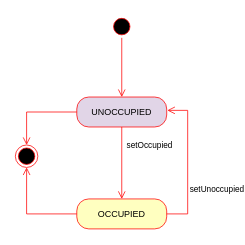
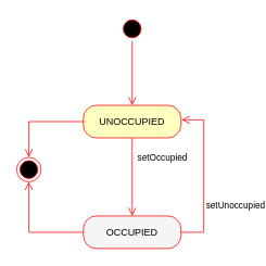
  <mxCell id="0" />
  <mxCell id="1" parent="0" />
  <mxCell id="2" value="" style="ellipse;html=1;shape=startState;fillColor=#000000;strokeColor=#ff0000;" vertex="1" parent="1"><mxGeometry x="147" y="20" width="30" height="30" as="geometry" /></mxCell>
  <mxCell id="3" value="" style="edgeStyle=orthogonalEdgeStyle;html=1;verticalAlign=bottom;endArrow=open;endSize=8;strokeColor=#ff0000;rounded=0;" edge="1" source="2" parent="1" target="4"><mxGeometry relative="1" as="geometry"><mxPoint x="160" y="111" as="targetPoint" /></mxGeometry></mxCell>
- <mxCell id="4" value="UNOCCUPIED" style="rounded=1;whiteSpace=wrap;html=1;arcSize=40;fontColor=#000000;fillColor=#e1d5e7;strokeColor=#ff0000;" vertex="1" parent="1"><mxGeometry x="102" y="129" width="120" height="40" as="geometry" /></mxCell>
+ <mxCell id="4" value="UNOCCUPIED" style="rounded=1;whiteSpace=wrap;html=1;arcSize=40;fontColor=#000000;fillColor=#ffffc0;strokeColor=#ff0000;" vertex="1" parent="1"><mxGeometry x="102" y="129" width="120" height="40" as="geometry" /></mxCell>
  <mxCell id="5" value="" style="edgeStyle=orthogonalEdgeStyle;html=1;verticalAlign=bottom;endArrow=open;endSize=8;strokeColor=#ff0000;rounded=0;" edge="1" source="4" parent="1" target="7"><mxGeometry relative="1" as="geometry"><mxPoint x="160" y="228" as="targetPoint" /></mxGeometry></mxCell>
  <mxCell id="6" value="setOccupied" style="edgeLabel;html=1;align=center;verticalAlign=middle;resizable=0;points=[];" vertex="1" connectable="0" parent="5"><mxGeometry x="-0.375" relative="1" as="geometry"><mxPoint x="36" y="-6" as="offset" /></mxGeometry></mxCell>
- <mxCell id="7" value="OCCUPIED" style="rounded=1;whiteSpace=wrap;html=1;arcSize=40;fontColor=#000000;fillColor=#ffffc0;strokeColor=#ff0000;" vertex="1" parent="1"><mxGeometry x="102" y="265" width="120" height="40" as="geometry" /></mxCell>
+ <mxCell id="7" value="OCCUPIED" style="rounded=1;whiteSpace=wrap;html=1;arcSize=40;fontColor=#000000;fillColor=#f5f5f5;strokeColor=#ff0000;" vertex="1" parent="1"><mxGeometry x="102" y="265" width="120" height="40" as="geometry" /></mxCell>
  <mxCell id="8" value="" style="edgeStyle=orthogonalEdgeStyle;html=1;verticalAlign=bottom;endArrow=open;endSize=8;strokeColor=#ff0000;rounded=0;exitX=1;exitY=0.5;exitDx=0;exitDy=0;entryX=1.007;entryY=0.445;entryDx=0;entryDy=0;entryPerimeter=0;" edge="1" source="7" parent="1" target="4"><mxGeometry relative="1" as="geometry"><mxPoint x="218" y="207" as="targetPoint" /><Array as="points"><mxPoint x="250" y="285" /><mxPoint x="250" y="147" /></Array></mxGeometry></mxCell>
  <mxCell id="9" value="setUnoccupied" style="edgeLabel;html=1;align=center;verticalAlign=middle;resizable=0;points=[];" vertex="1" connectable="0" parent="8"><mxGeometry x="0.184" y="-1" relative="1" as="geometry"><mxPoint x="37" y="52" as="offset" /></mxGeometry></mxCell>
  <mxCell id="10" value="" style="ellipse;html=1;shape=endState;fillColor=#000000;strokeColor=#ff0000;" vertex="1" parent="1"><mxGeometry x="20" y="193" width="30" height="30" as="geometry" /></mxCell>
  <mxCell id="11" value="" style="edgeStyle=orthogonalEdgeStyle;html=1;verticalAlign=bottom;endArrow=open;endSize=8;strokeColor=#ff0000;rounded=0;exitX=0;exitY=0.5;exitDx=0;exitDy=0;" edge="1" parent="1" source="7" target="10"><mxGeometry relative="1" as="geometry"><mxPoint x="172" y="275" as="targetPoint" /><mxPoint x="172" y="179" as="sourcePoint" /></mxGeometry></mxCell>
  <mxCell id="12" value="" style="edgeStyle=orthogonalEdgeStyle;html=1;verticalAlign=bottom;endArrow=open;endSize=8;strokeColor=#ff0000;rounded=0;exitX=0;exitY=0.5;exitDx=0;exitDy=0;entryX=0.5;entryY=0;entryDx=0;entryDy=0;" edge="1" parent="1" source="4" target="10"><mxGeometry relative="1" as="geometry"><mxPoint x="45" y="233" as="targetPoint" /><mxPoint x="112" y="295" as="sourcePoint" /></mxGeometry></mxCell>
